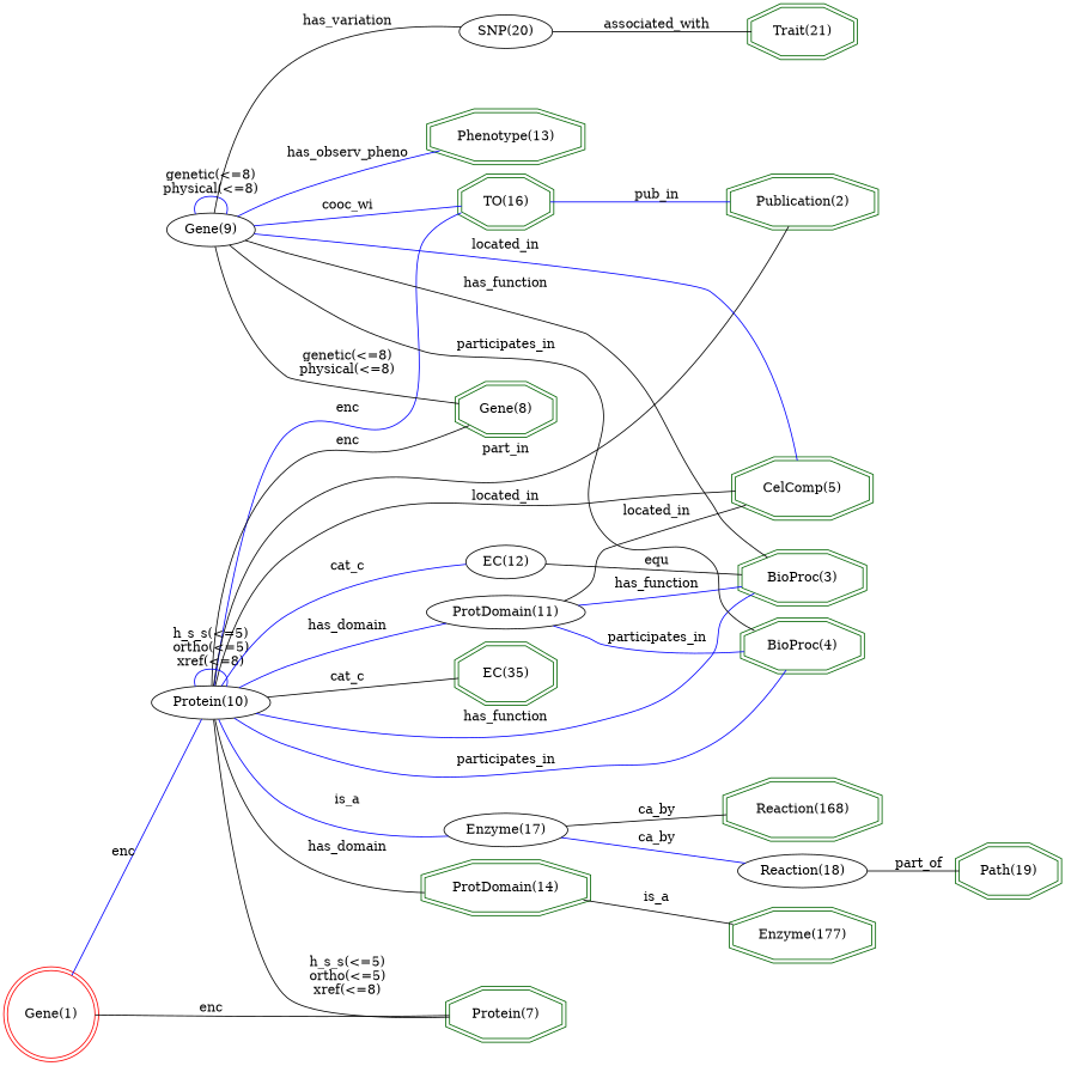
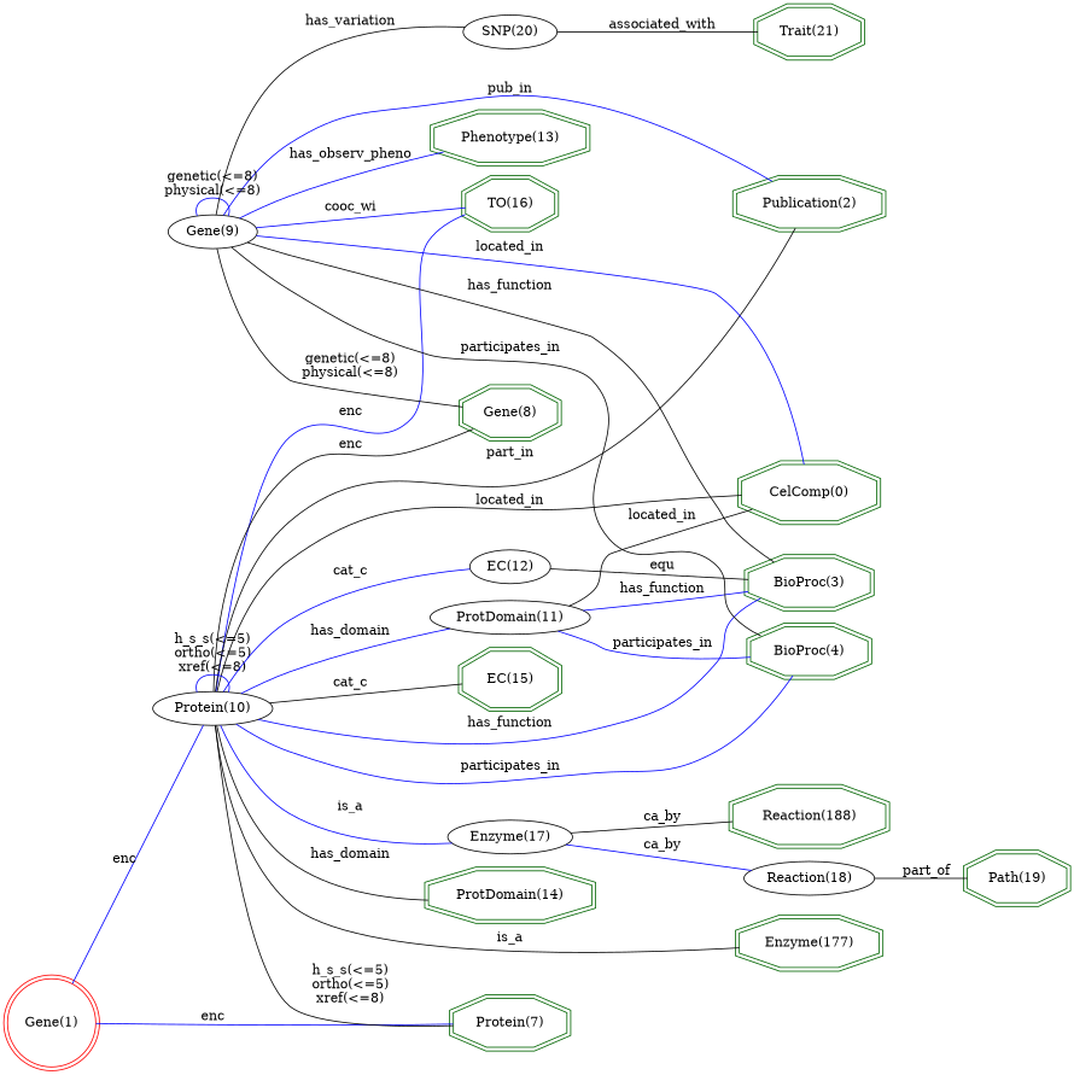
  digraph {
    rankdir=LR
    node [color=darkgreen shape=doubleoctagon]
    edge [arrowhead=none color=black]
    "Trait(21)" [height=0.61111 width=1.3655]
    "Phenotype(13)" [height=0.61111 width=1.9805]
    n3 [height=0.61111 label="BioProc(3)" width=1.7]
-   "CelComp(5)" [height=0.61111 width=1.7443]
+   "CelComp(5)" [height=0.61111 width=1.7443 label="CelComp(0)"]
    "BioProc(4)" [height=0.61111 width=1.5966]
    "Enzyme(177)" [height=0.61111 width=1.8621]
    "TO(16)" [height=0.61111 width=1.2077]
    "ProtDomain(14)" [height=0.61111 width=2.1578]
    "Publication(2)" [height=0.61111 width=1.9362]
    "Gene(8)" [height=0.61111 width=1.286]
-   "EC(15)" [height=0.61111 width=1.1977 label="EC(35)"]
-   "Reaction(188)" [height=0.61111 width=1.9359 label="Reaction(168)"]
+   "EC(15)" [height=0.61111 width=1.1977]
+   "Reaction(188)" [height=0.61111 width=1.9359]
    "Protein(7)" [height=0.61111 width=1.4931]
    "Path(19)" [height=0.61111 width=1.3307]
    "Gene(1)" [color=red height=1.1966 shape=doublecircle width=1.1966]
    "Protein(10)" [height=0.5 width=1.3996 color="" shape=""]
    "ProtDomain(11)" [height=0.5 width=1.8819 color="" shape=""]
    "EC(12)" [height=0.5 width=1.0039 color="" shape=""]
    "Enzyme(17)" [height=0.5 width=1.4949 color="" shape=""]
    "Gene(9)" [height=0.5 width=1.0855 color="" shape=""]
    "SNP(20)" [height=0.5 width=1.1406 color="" shape=""]
    "Reaction(18)" [height=0.5 width=1.5631 color="" shape=""]
-   "Gene(1)" -> "Protein(7)" [label=enc]
+   "Gene(1)" -> "Protein(7)" [color=blue label=enc]
    "Gene(1)" -> "Protein(10)" [color=blue label=enc]
    "Protein(10)" -> n3 [color=blue label=has_function]
    "Protein(10)" -> "CelComp(5)" [label=located_in]
    "Protein(10)" -> "BioProc(4)" [color=blue label=participates_in]
-   "ProtDomain(14)" -> "Enzyme(177)" [label=is_a]
+   "Protein(10)" -> "Enzyme(177)" [label=is_a]
    "Protein(10)" -> "TO(16)" [color=blue label=enc]
    "Protein(10)" -> "ProtDomain(14)" [label=has_domain]
    "Protein(10)" -> "Publication(2)" [label=part_in]
    "Protein(10)" -> "Gene(8)" [label=enc]
    "Protein(10)" -> "EC(15)" [label=cat_c]
    "Protein(10)" -> "Protein(7)" [label="h_s_s(<=5)\northo(<=5)\nxref(<=8)"]
    "Protein(10)" -> "Protein(10)" [color=blue label="h_s_s(<=5)\northo(<=5)\nxref(<=8)"]
    "Protein(10)" -> "ProtDomain(11)" [color=blue label=has_domain]
    "Protein(10)" -> "EC(12)" [color=blue label=cat_c]
    "Protein(10)" -> "Enzyme(17)" [color=blue label=is_a]
    "ProtDomain(11)" -> n3 [color=blue label=has_function]
    "ProtDomain(11)" -> "CelComp(5)" [label=located_in]
    "ProtDomain(11)" -> "BioProc(4)" [color=blue label=participates_in]
    "EC(12)" -> n3 [label=equ]
    "Enzyme(17)" -> "Reaction(188)" [label=ca_by]
    "Enzyme(17)" -> "Reaction(18)" [color=blue label=ca_by]
    "Gene(9)" -> "Phenotype(13)" [color=blue label=has_observ_pheno]
    "Gene(9)" -> n3 [label=has_function]
    "Gene(9)" -> "CelComp(5)" [color=blue label=located_in]
    "Gene(9)" -> "BioProc(4)" [label=participates_in]
    "Gene(9)" -> "TO(16)" [color=blue label=cooc_wi]
-   "TO(16)" -> "Publication(2)" [color=blue label=pub_in]
+   "Gene(9)" -> "Publication(2)" [color=blue label=pub_in]
    "Gene(9)" -> "Gene(8)" [label="genetic(<=8)\nphysical(<=8)"]
    "Gene(9)" -> "Gene(9)" [color=blue label="genetic(<=8)\nphysical(<=8)"]
    "Gene(9)" -> "SNP(20)" [label=has_variation]
    "SNP(20)" -> "Trait(21)" [label=associated_with]
    "Reaction(18)" -> "Path(19)" [label=part_of]
  }
